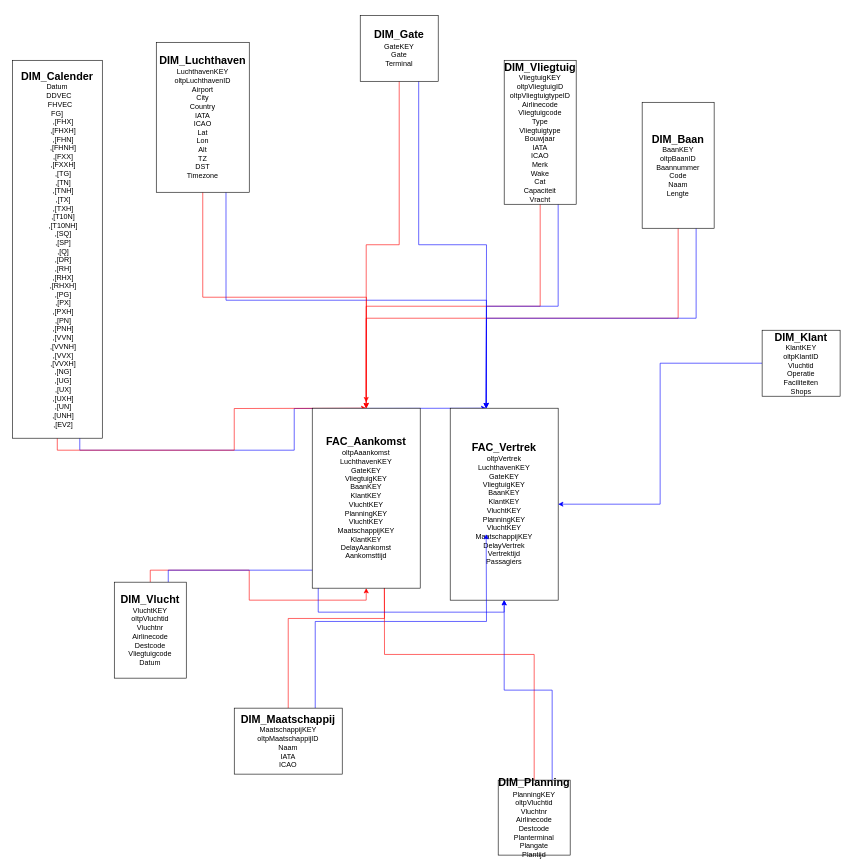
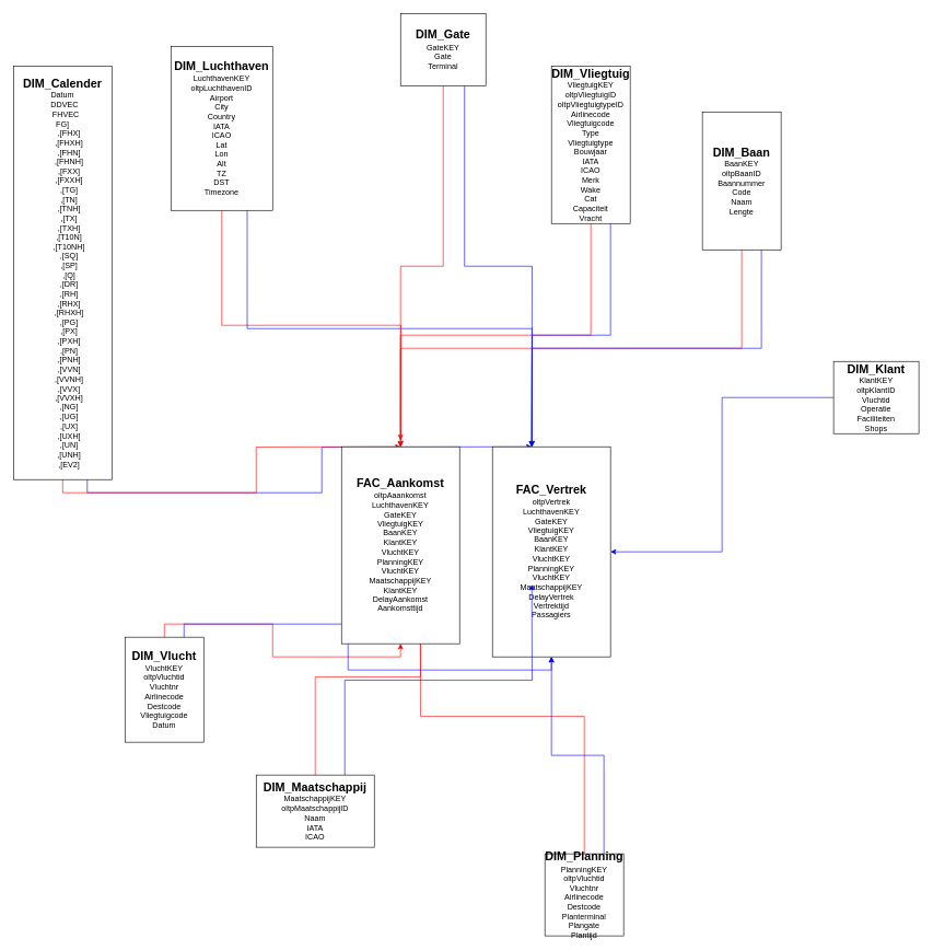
  <mxCell id="0" />
  <mxCell id="1" parent="0" />
  <mxCell id="2" style="edgeStyle=orthogonalEdgeStyle;rounded=0;orthogonalLoop=1;jettySize=auto;html=1;exitX=0.75;exitY=1;exitDx=0;exitDy=0;labelBackgroundColor=#FF0000;fontSize=18;fontColor=#FF0000;strokeColor=#0000FF;" parent="1" source="4" edge="1"><mxGeometry relative="1" as="geometry"><mxPoint x="810" y="680" as="targetPoint" /></mxGeometry></mxCell>
  <mxCell id="3" style="edgeStyle=orthogonalEdgeStyle;rounded=0;orthogonalLoop=1;jettySize=auto;html=1;exitX=0.5;exitY=1;exitDx=0;exitDy=0;strokeColor=#FF0000;" edge="1" parent="1" source="4"><mxGeometry relative="1" as="geometry"><mxPoint x="610" y="680" as="targetPoint" /></mxGeometry></mxCell>
  <mxCell id="4" value="&lt;font style=&quot;font-size: 18px&quot;&gt;&lt;b style=&quot;font-size: 12px&quot;&gt;&lt;font style=&quot;font-size: 18px&quot;&gt;DIM&lt;/font&gt;&lt;/b&gt;&lt;b&gt;_Calender&lt;br&gt;&lt;/b&gt;&lt;div style=&quot;font-size: 12px&quot;&gt;Datum&lt;/div&gt;&lt;div style=&quot;font-size: 12px&quot;&gt;&amp;nbsp; DDVEC&lt;/div&gt;&lt;div style=&quot;font-size: 12px&quot;&gt;&amp;nbsp; &amp;nbsp;FHVEC&lt;/div&gt;&lt;div style=&quot;font-size: 12px&quot;&gt;FG]&lt;/div&gt;&lt;div style=&quot;font-size: 12px&quot;&gt;&amp;nbsp; &amp;nbsp; &amp;nbsp; ,[FHX]&lt;/div&gt;&lt;div style=&quot;font-size: 12px&quot;&gt;&amp;nbsp; &amp;nbsp; &amp;nbsp; ,[FHXH]&lt;/div&gt;&lt;div style=&quot;font-size: 12px&quot;&gt;&amp;nbsp; &amp;nbsp; &amp;nbsp; ,[FHN]&lt;/div&gt;&lt;div style=&quot;font-size: 12px&quot;&gt;&amp;nbsp; &amp;nbsp; &amp;nbsp; ,[FHNH]&lt;/div&gt;&lt;div style=&quot;font-size: 12px&quot;&gt;&amp;nbsp; &amp;nbsp; &amp;nbsp; ,[FXX]&lt;/div&gt;&lt;div style=&quot;font-size: 12px&quot;&gt;&amp;nbsp; &amp;nbsp; &amp;nbsp; ,[FXXH]&lt;/div&gt;&lt;div style=&quot;font-size: 12px&quot;&gt;&amp;nbsp; &amp;nbsp; &amp;nbsp; ,[TG]&lt;/div&gt;&lt;div style=&quot;font-size: 12px&quot;&gt;&amp;nbsp; &amp;nbsp; &amp;nbsp; ,[TN]&lt;/div&gt;&lt;div style=&quot;font-size: 12px&quot;&gt;&amp;nbsp; &amp;nbsp; &amp;nbsp; ,[TNH]&lt;/div&gt;&lt;div style=&quot;font-size: 12px&quot;&gt;&amp;nbsp; &amp;nbsp; &amp;nbsp; ,[TX]&lt;/div&gt;&lt;div style=&quot;font-size: 12px&quot;&gt;&amp;nbsp; &amp;nbsp; &amp;nbsp; ,[TXH]&lt;/div&gt;&lt;div style=&quot;font-size: 12px&quot;&gt;&amp;nbsp; &amp;nbsp; &amp;nbsp; ,[T10N]&lt;/div&gt;&lt;div style=&quot;font-size: 12px&quot;&gt;&amp;nbsp; &amp;nbsp; &amp;nbsp; ,[T10NH]&lt;/div&gt;&lt;div style=&quot;font-size: 12px&quot;&gt;&amp;nbsp; &amp;nbsp; &amp;nbsp; ,[SQ]&lt;/div&gt;&lt;div style=&quot;font-size: 12px&quot;&gt;&amp;nbsp; &amp;nbsp; &amp;nbsp; ,[SP]&lt;/div&gt;&lt;div style=&quot;font-size: 12px&quot;&gt;&amp;nbsp; &amp;nbsp; &amp;nbsp; ,[Q]&lt;/div&gt;&lt;div style=&quot;font-size: 12px&quot;&gt;&amp;nbsp; &amp;nbsp; &amp;nbsp; ,[DR]&lt;/div&gt;&lt;div style=&quot;font-size: 12px&quot;&gt;&amp;nbsp; &amp;nbsp; &amp;nbsp; ,[RH]&lt;/div&gt;&lt;div style=&quot;font-size: 12px&quot;&gt;&amp;nbsp; &amp;nbsp; &amp;nbsp; ,[RHX]&lt;/div&gt;&lt;div style=&quot;font-size: 12px&quot;&gt;&amp;nbsp; &amp;nbsp; &amp;nbsp; ,[RHXH]&lt;/div&gt;&lt;div style=&quot;font-size: 12px&quot;&gt;&amp;nbsp; &amp;nbsp; &amp;nbsp; ,[PG]&lt;/div&gt;&lt;div style=&quot;font-size: 12px&quot;&gt;&amp;nbsp; &amp;nbsp; &amp;nbsp; ,[PX]&lt;/div&gt;&lt;div style=&quot;font-size: 12px&quot;&gt;&amp;nbsp; &amp;nbsp; &amp;nbsp; ,[PXH]&lt;/div&gt;&lt;div style=&quot;font-size: 12px&quot;&gt;&amp;nbsp; &amp;nbsp; &amp;nbsp; ,[PN]&lt;/div&gt;&lt;div style=&quot;font-size: 12px&quot;&gt;&amp;nbsp; &amp;nbsp; &amp;nbsp; ,[PNH]&lt;/div&gt;&lt;div style=&quot;font-size: 12px&quot;&gt;&amp;nbsp; &amp;nbsp; &amp;nbsp; ,[VVN]&lt;/div&gt;&lt;div style=&quot;font-size: 12px&quot;&gt;&amp;nbsp; &amp;nbsp; &amp;nbsp; ,[VVNH]&lt;/div&gt;&lt;div style=&quot;font-size: 12px&quot;&gt;&amp;nbsp; &amp;nbsp; &amp;nbsp; ,[VVX]&lt;/div&gt;&lt;div style=&quot;font-size: 12px&quot;&gt;&amp;nbsp; &amp;nbsp; &amp;nbsp; ,[VVXH]&lt;/div&gt;&lt;div style=&quot;font-size: 12px&quot;&gt;&amp;nbsp; &amp;nbsp; &amp;nbsp; ,[NG]&lt;/div&gt;&lt;div style=&quot;font-size: 12px&quot;&gt;&amp;nbsp; &amp;nbsp; &amp;nbsp; ,[UG]&lt;/div&gt;&lt;div style=&quot;font-size: 12px&quot;&gt;&amp;nbsp; &amp;nbsp; &amp;nbsp; ,[UX]&lt;/div&gt;&lt;div style=&quot;font-size: 12px&quot;&gt;&amp;nbsp; &amp;nbsp; &amp;nbsp; ,[UXH]&lt;/div&gt;&lt;div style=&quot;font-size: 12px&quot;&gt;&amp;nbsp; &amp;nbsp; &amp;nbsp; ,[UN]&lt;/div&gt;&lt;div style=&quot;font-size: 12px&quot;&gt;&amp;nbsp; &amp;nbsp; &amp;nbsp; ,[UNH]&lt;/div&gt;&lt;div style=&quot;font-size: 12px&quot;&gt;&amp;nbsp; &amp;nbsp; &amp;nbsp; ,[EV2]&lt;/div&gt;&lt;/font&gt;" style="rounded=0;whiteSpace=wrap;html=1;" parent="1" vertex="1"><mxGeometry x="20" y="100" width="150" height="630" as="geometry" /></mxCell>
  <mxCell id="5" value="&lt;font style=&quot;font-size: 18px&quot;&gt;&lt;b&gt;FAC_Vertrek&lt;/b&gt;&lt;/font&gt;&lt;br&gt;oltpVertrek&lt;br&gt;LuchthavenKEY&lt;br&gt;GateKEY&lt;br&gt;VliegtuigKEY&lt;br&gt;BaanKEY&lt;br&gt;KlantKEY&lt;br&gt;VluchtKEY&lt;br&gt;PlanningKEY&lt;br&gt;VluchtKEY&lt;br&gt;MaatschappijKEY&lt;br&gt;DelayVertrek&lt;br&gt;Vertrektijd&lt;br&gt;Passagiers&lt;br&gt;" style="rounded=0;whiteSpace=wrap;html=1;" parent="1" vertex="1"><mxGeometry x="750" y="680" width="180" height="320" as="geometry" /></mxCell>
  <mxCell id="6" style="edgeStyle=orthogonalEdgeStyle;rounded=0;orthogonalLoop=1;jettySize=auto;html=1;exitX=0.5;exitY=1;exitDx=0;exitDy=0;labelBackgroundColor=#FF0000;fontSize=18;fontColor=#FF0000;fillColor=#f8cecc;strokeColor=#FF0000;" parent="1" source="8" edge="1"><mxGeometry relative="1" as="geometry"><mxPoint x="610" y="670" as="targetPoint" /></mxGeometry></mxCell>
  <mxCell id="7" style="edgeStyle=orthogonalEdgeStyle;rounded=0;orthogonalLoop=1;jettySize=auto;html=1;exitX=0.75;exitY=1;exitDx=0;exitDy=0;labelBackgroundColor=#FF0000;fontSize=18;fontColor=#FF0000;strokeColor=#0000FF;" parent="1" source="8" edge="1"><mxGeometry relative="1" as="geometry"><mxPoint x="810" y="680" as="targetPoint" /></mxGeometry></mxCell>
  <mxCell id="8" value="&lt;b&gt;&lt;font style=&quot;font-size: 18px&quot;&gt;DIM_Luchthaven&lt;br&gt;&lt;/font&gt;&lt;/b&gt;LuchthavenKEY&lt;br&gt;oltpLuchthavenID&lt;br&gt;Airport&lt;br&gt;City&lt;br&gt;Country&lt;br&gt;IATA&lt;br&gt;ICAO&lt;br&gt;Lat&lt;br&gt;Lon&lt;br&gt;Alt&lt;br&gt;TZ&lt;br&gt;DST&lt;br&gt;Timezone" style="rounded=0;whiteSpace=wrap;html=1;" parent="1" vertex="1"><mxGeometry x="260" y="70" width="155" height="250" as="geometry" /></mxCell>
  <mxCell id="9" style="edgeStyle=orthogonalEdgeStyle;rounded=0;orthogonalLoop=1;jettySize=auto;html=1;exitX=0.5;exitY=1;exitDx=0;exitDy=0;entryX=0.5;entryY=0;entryDx=0;entryDy=0;labelBackgroundColor=#FF0000;fontSize=18;fontColor=#FF0000;fillColor=#f8cecc;strokeColor=#FF0000;" parent="1" source="11" target="26" edge="1"><mxGeometry relative="1" as="geometry" /></mxCell>
  <mxCell id="10" style="edgeStyle=orthogonalEdgeStyle;rounded=0;orthogonalLoop=1;jettySize=auto;html=1;exitX=0.75;exitY=1;exitDx=0;exitDy=0;labelBackgroundColor=#FF0000;fontSize=18;fontColor=#FF0000;strokeColor=#0000FF;" parent="1" source="11" edge="1"><mxGeometry relative="1" as="geometry"><mxPoint x="810" y="680" as="targetPoint" /></mxGeometry></mxCell>
  <mxCell id="11" value="&lt;b&gt;&lt;font style=&quot;font-size: 18px&quot;&gt;DIM&lt;/font&gt;&lt;/b&gt;&lt;b&gt;&lt;font style=&quot;font-size: 18px&quot;&gt;_Vliegtuig&lt;br&gt;&lt;/font&gt;&lt;/b&gt;VliegtuigKEY&lt;br&gt;oltpVliegtuigID&lt;br&gt;oltpVliegtuigtypeID&lt;br&gt;Airlinecode&lt;br&gt;Vliegtuigcode&lt;br&gt;Type&lt;br&gt;Vliegtuigtype&lt;br&gt;Bouwjaar&lt;br&gt;IATA&lt;br&gt;ICAO&lt;br&gt;Merk&lt;br&gt;Wake&lt;br&gt;Cat&lt;br&gt;Capaciteit&lt;br&gt;Vracht" style="rounded=0;whiteSpace=wrap;html=1;" parent="1" vertex="1"><mxGeometry x="840" y="100" width="120" height="240" as="geometry" /></mxCell>
  <mxCell id="12" style="edgeStyle=orthogonalEdgeStyle;rounded=0;orthogonalLoop=1;jettySize=auto;html=1;exitX=0.5;exitY=1;exitDx=0;exitDy=0;entryX=0.5;entryY=0;entryDx=0;entryDy=0;labelBackgroundColor=#FF0000;fontSize=18;fontColor=#FF0000;fillColor=#f8cecc;strokeColor=#FF0000;" parent="1" source="14" target="26" edge="1"><mxGeometry relative="1" as="geometry" /></mxCell>
  <mxCell id="13" style="edgeStyle=orthogonalEdgeStyle;rounded=0;orthogonalLoop=1;jettySize=auto;html=1;exitX=0.75;exitY=1;exitDx=0;exitDy=0;labelBackgroundColor=#FF0000;fontSize=18;fontColor=#FF0000;strokeColor=#0000FF;" parent="1" source="14" edge="1"><mxGeometry relative="1" as="geometry"><mxPoint x="810" y="680" as="targetPoint" /></mxGeometry></mxCell>
  <mxCell id="14" value="&lt;b&gt;&lt;font style=&quot;font-size: 18px&quot;&gt;DIM_Baan&lt;br&gt;&lt;/font&gt;&lt;/b&gt;BaanKEY&lt;br&gt;oltpBaanID&lt;br&gt;Baannummer&lt;br&gt;Code&lt;br&gt;Naam&lt;br&gt;Lengte" style="rounded=0;whiteSpace=wrap;html=1;" parent="1" vertex="1"><mxGeometry x="1070" y="170" width="120" height="210" as="geometry" /></mxCell>
  <mxCell id="15" style="edgeStyle=orthogonalEdgeStyle;rounded=0;orthogonalLoop=1;jettySize=auto;html=1;exitX=0;exitY=0.5;exitDx=0;exitDy=0;entryX=1;entryY=0.5;entryDx=0;entryDy=0;labelBackgroundColor=#FF0000;fontSize=18;fontColor=#FF0000;strokeColor=#0000FF;" parent="1" source="16" target="5" edge="1"><mxGeometry relative="1" as="geometry" /></mxCell>
  <mxCell id="16" value="&lt;font style=&quot;font-weight: bold ; font-size: 18px&quot;&gt;DIM_Klant&lt;br&gt;&lt;/font&gt;KlantKEY&lt;br&gt;oltpKlantID&lt;br&gt;Vluchtid&lt;br&gt;Operatie&lt;br&gt;Faciliteiten&lt;br&gt;Shops" style="rounded=0;whiteSpace=wrap;html=1;" parent="1" vertex="1"><mxGeometry x="1270" y="550" width="130" height="110" as="geometry" /></mxCell>
  <mxCell id="17" style="edgeStyle=orthogonalEdgeStyle;rounded=0;orthogonalLoop=1;jettySize=auto;html=1;exitX=0.5;exitY=0;exitDx=0;exitDy=0;labelBackgroundColor=#FF0000;fontSize=18;fontColor=#FF0000;fillColor=#f8cecc;strokeColor=#FF0000;" parent="1" source="19" edge="1"><mxGeometry relative="1" as="geometry"><mxPoint x="640" y="880" as="targetPoint" /></mxGeometry></mxCell>
  <mxCell id="18" style="edgeStyle=orthogonalEdgeStyle;rounded=0;orthogonalLoop=1;jettySize=auto;html=1;exitX=0.75;exitY=0;exitDx=0;exitDy=0;labelBackgroundColor=#FF0000;fontSize=18;fontColor=#FF0000;strokeColor=#0000FF;" parent="1" source="19" edge="1"><mxGeometry relative="1" as="geometry"><mxPoint x="810" y="890" as="targetPoint" /></mxGeometry></mxCell>
  <mxCell id="19" value="&lt;b&gt;&lt;font style=&quot;font-size: 18px&quot;&gt;DIM_Maatschappij&lt;/font&gt;&lt;/b&gt;&lt;br&gt;MaatschappijKEY&lt;br&gt;oltpMaatschappijID&lt;br&gt;Naam&lt;br&gt;IATA&lt;br&gt;ICAO" style="rounded=0;whiteSpace=wrap;html=1;" parent="1" vertex="1"><mxGeometry x="390" y="1180" width="180" height="110" as="geometry" /></mxCell>
  <mxCell id="20" style="edgeStyle=orthogonalEdgeStyle;rounded=0;orthogonalLoop=1;jettySize=auto;html=1;exitX=0.5;exitY=0;exitDx=0;exitDy=0;labelBackgroundColor=#FF0000;fontSize=18;fontColor=#FF0000;fillColor=#f8cecc;strokeColor=#FF0000;" parent="1" source="22" edge="1"><mxGeometry relative="1" as="geometry"><mxPoint x="640" y="880" as="targetPoint" /></mxGeometry></mxCell>
  <mxCell id="21" style="edgeStyle=orthogonalEdgeStyle;rounded=0;orthogonalLoop=1;jettySize=auto;html=1;exitX=0.75;exitY=0;exitDx=0;exitDy=0;entryX=0.5;entryY=1;entryDx=0;entryDy=0;labelBackgroundColor=#FF0000;fontSize=18;fontColor=#FF0000;strokeColor=#0000FF;" parent="1" source="22" target="5" edge="1"><mxGeometry relative="1" as="geometry" /></mxCell>
  <mxCell id="22" value="&lt;font style=&quot;font-size: 18px&quot;&gt;&lt;b&gt;DIM_Planning&lt;/b&gt;&lt;/font&gt;&lt;br&gt;PlanningKEY&lt;br&gt;oltpVluchtid&lt;br&gt;Vluchtnr&lt;br&gt;Airlinecode&lt;br&gt;Destcode&lt;br&gt;Planterminal&lt;br&gt;Plangate&lt;br&gt;Plantijd" style="rounded=0;whiteSpace=wrap;html=1;" parent="1" vertex="1"><mxGeometry x="830" y="1300" width="120" height="125" as="geometry" /></mxCell>
  <mxCell id="23" style="edgeStyle=orthogonalEdgeStyle;rounded=0;orthogonalLoop=1;jettySize=auto;html=1;exitX=0.5;exitY=0;exitDx=0;exitDy=0;entryX=0.5;entryY=1;entryDx=0;entryDy=0;fontSize=18;fontColor=#FF0000;labelBackgroundColor=#FF0000;fillColor=#f8cecc;strokeColor=#FF0000;" parent="1" source="25" target="26" edge="1"><mxGeometry relative="1" as="geometry" /></mxCell>
  <mxCell id="24" style="edgeStyle=orthogonalEdgeStyle;rounded=0;orthogonalLoop=1;jettySize=auto;html=1;exitX=0.75;exitY=0;exitDx=0;exitDy=0;entryX=0.5;entryY=1;entryDx=0;entryDy=0;labelBackgroundColor=#FF0000;fontSize=18;fontColor=#FF0000;strokeColor=#0000FF;" parent="1" source="25" target="5" edge="1"><mxGeometry relative="1" as="geometry" /></mxCell>
  <mxCell id="25" value="&lt;font style=&quot;font-size: 18px&quot;&gt;&lt;b&gt;DIM_Vlucht&lt;br&gt;&lt;/b&gt;&lt;/font&gt;VluchtKEY&lt;br&gt;oltpVluchtid&lt;br&gt;Vluchtnr&lt;br&gt;Airlinecode&lt;br&gt;Destcode&lt;br&gt;Vliegtuigcode&lt;br&gt;Datum" style="rounded=0;whiteSpace=wrap;html=1;" parent="1" vertex="1"><mxGeometry x="190" y="970" width="120" height="160" as="geometry" /></mxCell>
  <mxCell id="26" value="&lt;b&gt;&lt;font style=&quot;font-size: 18px&quot;&gt;FAC_Aankomst&lt;/font&gt;&lt;/b&gt;&lt;br style=&quot;font-size: 18px&quot;&gt;oltpAaankomst&lt;br&gt;LuchthavenKEY&lt;br&gt;GateKEY&lt;br&gt;VliegtuigKEY&lt;br&gt;BaanKEY&lt;br&gt;KlantKEY&lt;br&gt;VluchtKEY&lt;br&gt;PlanningKEY&lt;br&gt;VluchtKEY&lt;br&gt;MaatschappijKEY&lt;br&gt;KlantKEY&lt;br&gt;DelayAankomst&lt;br&gt;Aankomsttijd" style="rounded=0;whiteSpace=wrap;html=1;" parent="1" vertex="1"><mxGeometry x="520" y="680" width="180" height="300" as="geometry" /></mxCell>
  <mxCell id="27" style="edgeStyle=orthogonalEdgeStyle;rounded=0;orthogonalLoop=1;jettySize=auto;html=1;exitX=0.5;exitY=1;exitDx=0;exitDy=0;entryX=0.5;entryY=0;entryDx=0;entryDy=0;strokeColor=#FF0000;" edge="1" parent="1" source="29" target="26"><mxGeometry relative="1" as="geometry" /></mxCell>
  <mxCell id="28" style="edgeStyle=orthogonalEdgeStyle;rounded=0;orthogonalLoop=1;jettySize=auto;html=1;exitX=0.75;exitY=1;exitDx=0;exitDy=0;strokeColor=#0000FF;" edge="1" parent="1" source="29"><mxGeometry relative="1" as="geometry"><mxPoint x="810" y="680" as="targetPoint" /></mxGeometry></mxCell>
- <mxCell id="29" value="&lt;font style=&quot;font-weight: bold ; font-size: 18px&quot;&gt;DIM_Gate&lt;br&gt;&lt;/font&gt;GateKEY&lt;br&gt;Gate&lt;br&gt;Terminal" style="rounded=0;whiteSpace=wrap;html=1;" vertex="1" parent="1"><mxGeometry x="600" y="25" width="130" height="110" as="geometry" /></mxCell>
+ <mxCell id="29" value="&lt;font style=&quot;font-weight: bold ; font-size: 18px&quot;&gt;DIM_Gate&lt;br&gt;&lt;/font&gt;GateKEY&lt;br&gt;Gate&lt;br&gt;Terminal" style="rounded=0;whiteSpace=wrap;html=1;" vertex="1" parent="1"><mxGeometry x="610" y="20" width="130" height="110" as="geometry" /></mxCell>
